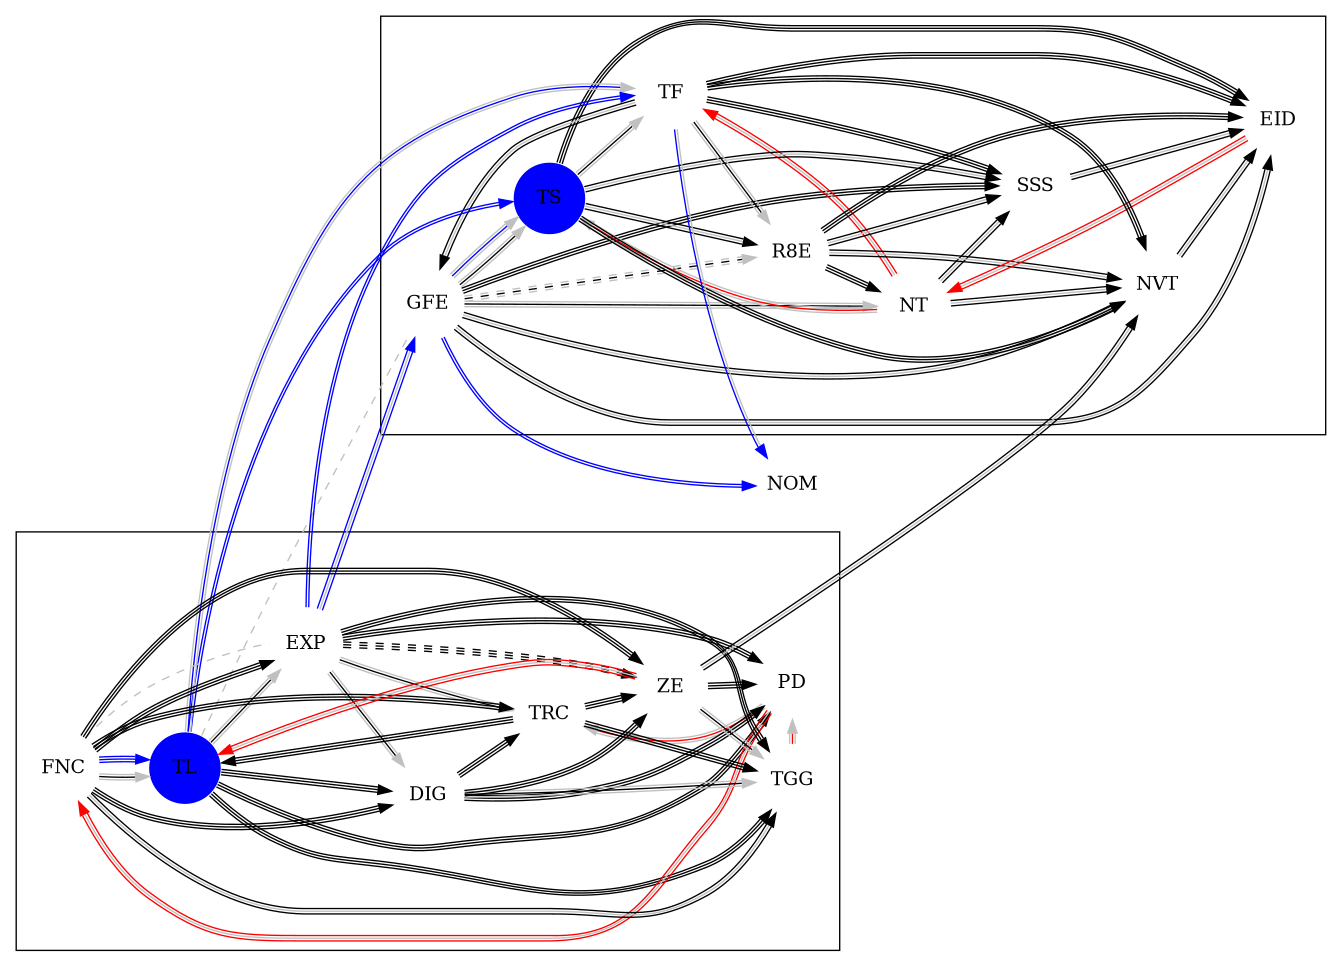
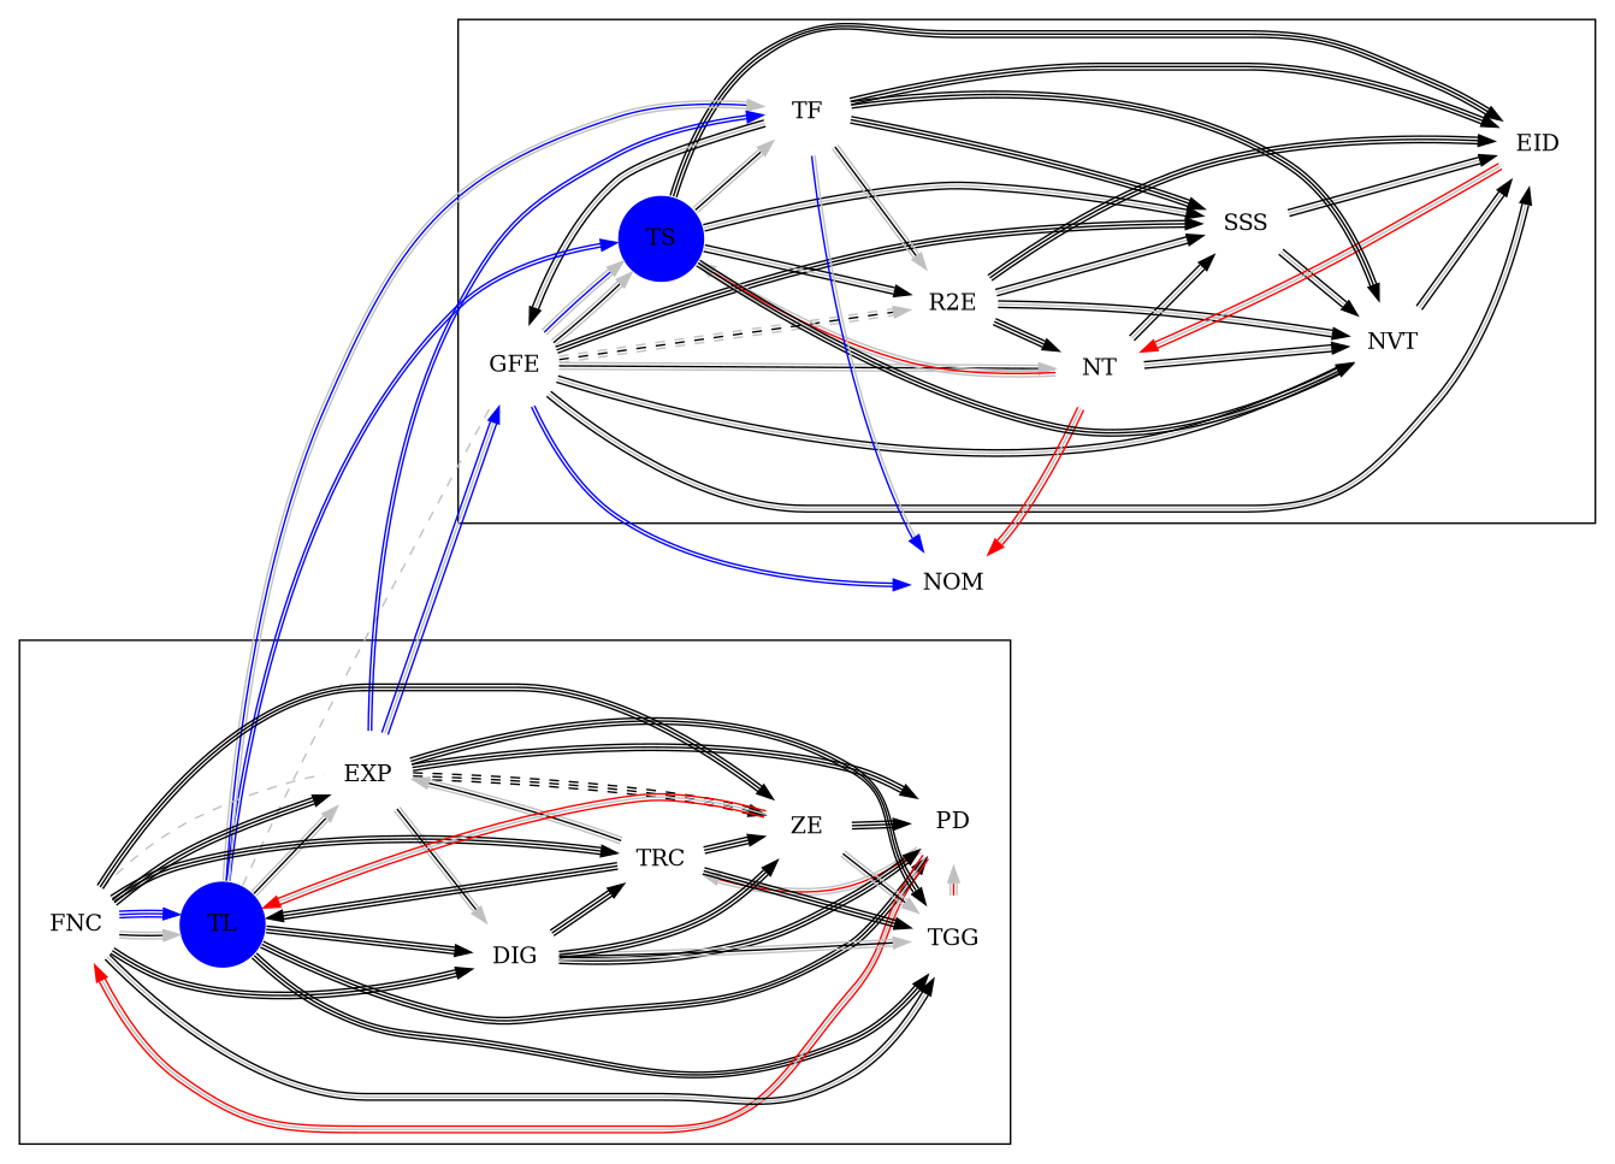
  digraph {
    rankdir=LR
    node [color=white fixedsize=true shape=circle]
    edge [color="black:black:black"]
    GFE [width=.75]
    NT [width=.75]
    TS [fillcolor=blue style=filled width=.75]
-   R2E [width=.75 label=R8E]
+   R2E [width=.75]
    SSS [width=.75]
    NVT [width=.75]
    EID [width=.75]
    TF [width=.75]
    TL [fillcolor=blue style=filled width=.75]
    PD [width=.75]
    EXP [width=.75]
    DIG [width=.75]
    TGG [width=.75]
    FNC [width=.75]
    TRC [width=.75]
    ZE [width=.75]
    NOM [width=.75]
    subgraph cluster_1 {
      GFE
      NT
      TS
      R2E
      SSS
      NVT
      EID
      TF
    }
    subgraph cluster_2 {
      TL
      PD
      EXP
      DIG
      TGG
      FNC
      TRC
      ZE
    }
    GFE -> NT [color="gray:black:gray"]
    GFE -> TS [color="gray:black:gray"]
    GFE -> TS [color="gray:blue:gray"]
    GFE -> R2E [color="gray:black:gray" style=dashed]
    GFE -> SSS
    GFE -> NVT [color="black:gray:black"]
    GFE -> EID [color="black:gray:black"]
    GFE -> NOM [color="blue:blue"]
    NT -> TS [color="gray:red:gray" constraint=false]
    NT -> SSS [color="black:gray:black"]
    NT -> NVT [color="black:gray:black"]
-   NT -> TF [color="red:gray:red" constraint=false]
+   NT -> NOM [color="red:gray:red" constraint=false]
    TS -> R2E [color="black:gray:black"]
    TS -> SSS [color="black:gray:black"]
    TS -> NVT
    TS -> EID
    TS -> TF [color="gray:black:gray"]
    R2E -> NT
    R2E -> SSS [color="black:gray:black"]
    R2E -> NVT [color="black:gray:black"]
    R2E -> EID
-   ZE -> NVT [color="black:gray:black"]
+   SSS -> NVT [color="black:gray:black"]
    SSS -> EID [color="black:gray:black"]
    NVT -> EID [color="black:gray:black"]
    EID -> NT [color="red:gray:red" constraint=false]
    TF -> GFE [color="black:gray:black"]
    TF -> R2E [color="gray:black:gray"]
    TF -> SSS
    TF -> NVT
    TF -> EID
    TF -> NOM [color="blue:gray"]
    TL -> GFE [color=gray constraint=false dir=none style=dashed]
    TL -> TS [color="blue:blue"]
    TL -> TF [color="gray:blue:gray"]
    TL -> PD
    TL -> EXP [color="gray:black:gray"]
    TL -> DIG
    TL -> TGG
    PD -> FNC [color="red:gray:red" constraint=false]
    PD -> TRC [color="gray:red:gray" constraint=false]
    EXP -> GFE [color="blue:gray:blue"]
    EXP -> TF [color="blue:blue"]
    EXP -> PD
    EXP -> DIG [color="gray:black:gray"]
    EXP -> TGG
    EXP -> ZE [style=dashed]
    DIG -> PD
    DIG -> TGG [color="gray:black:gray"]
    DIG -> TRC
    DIG -> ZE
    TGG -> PD [color="gray:red:gray" constraint=false]
    FNC -> TL [color="gray:black:gray"]
    FNC -> TL [color="blue:blue:blue"]
    FNC -> EXP
    FNC -> EXP [color=gray constraint=false dir=none style=dashed]
    FNC -> DIG
    FNC -> TGG [color="black:gray:black"]
    FNC -> TRC
    FNC -> ZE
    TRC -> TL
-   EXP -> TRC [color="gray:black:gray"]
+   TRC -> EXP [color="gray:black:gray"]
    TRC -> TGG
    TRC -> ZE
    ZE -> TL [color="red:gray:red" constraint=false]
    ZE -> PD
    ZE -> TGG [color="gray:black:gray"]
  }
